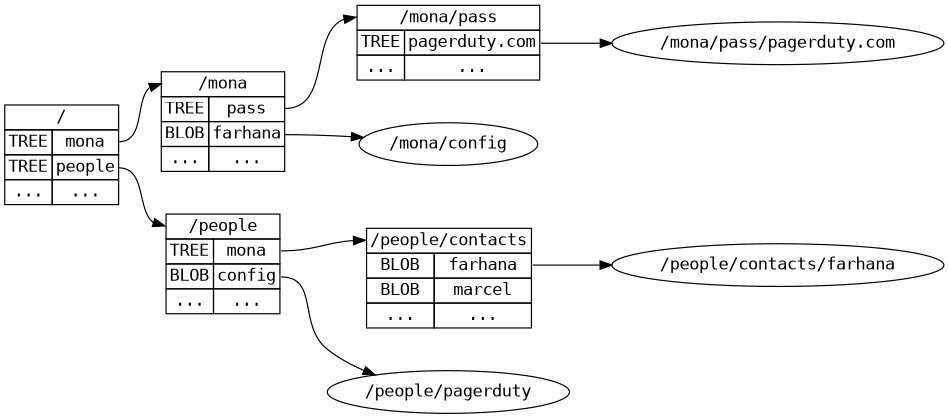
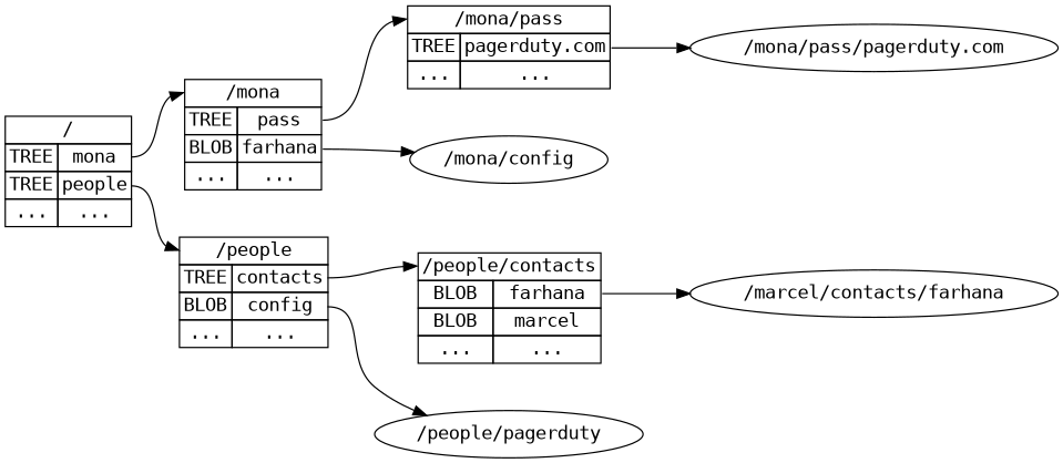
  digraph {
    fontname="DejaVu Sans Mono"
    nodesep=0.5
    rankdir=LR
    ranksep=0.5
    node [fontname="DejaVu Sans Mono" shape=plain]
    edge [fontname="DejaVu Sans Mono" tailport=e0]
    n1 [label=<     <table border="0" cellborder="1" cellspacing="0">       <tr><td port="0" colspan="2">/</td></tr>       <tr><td>TREE</td><td port="e0">mona</td></tr>       <tr><td>TREE</td><td port="e1">people</td></tr>       <tr><td>...</td><td port="en">...</td></tr>     </table>   >]
    n2 [label=<     <table border="0" cellborder="1" cellspacing="0">       <tr><td port="0" colspan="2">/mona</td></tr>       <tr><td>TREE</td><td port="e0">pass</td></tr>       <tr><td>BLOB</td><td port="e1">farhana</td></tr>       <tr><td>...</td><td port="en">...</td></tr>     </table>   >]
-   n3 [label=<     <table border="0" cellborder="1" cellspacing="0">       <tr><td port="0" colspan="2">/people</td></tr>       <tr><td>TREE</td><td port="e0">mona</td></tr>       <tr><td>BLOB</td><td port="e1">config</td></tr>       <tr><td>...</td><td port="en">...</td></tr>     </table>   >]
+   n3 [label=<     <table border="0" cellborder="1" cellspacing="0">       <tr><td port="0" colspan="2">/people</td></tr>       <tr><td>TREE</td><td port="e0">contacts</td></tr>       <tr><td>BLOB</td><td port="e1">config</td></tr>       <tr><td>...</td><td port="en">...</td></tr>     </table>   >]
    n4 [label="/mona/config" shape=ellipse]
    n5 [label=<     <table border="0" cellborder="1" cellspacing="0">       <tr><td port="0" colspan="2">/mona/pass</td></tr>       <tr><td>TREE</td><td port="e0">pagerduty.com</td></tr>       <tr><td>...</td><td port="en">...</td></tr>     </table>   >]
    n6 [label="/people/pagerduty" shape=ellipse]
    n7 [label=<     <table border="0" cellborder="1" cellspacing="0">       <tr><td port="0" colspan="2">/people/contacts</td></tr>       <tr><td>BLOB</td><td port="e0">farhana</td></tr>       <tr><td>BLOB</td><td port="e1">marcel</td></tr>       <tr><td>...</td><td port="en">...</td></tr>     </table>   >]
    n8 [label="/mona/pass/pagerduty.com" shape=ellipse]
-   n9 [label="/people/contacts/farhana" shape=ellipse]
+   n9 [label="/marcel/contacts/farhana" shape=ellipse]
    n1 -> n2 [headport=0]
    n1 -> n3 [headport=0 tailport=e1]
    n2 -> n4 [tailport=e1]
    n2 -> n5 [headport=0]
    n3 -> n6 [tailport=e1]
    n3 -> n7 [headport=0]
    n5 -> n8
    n7 -> n9
  }
